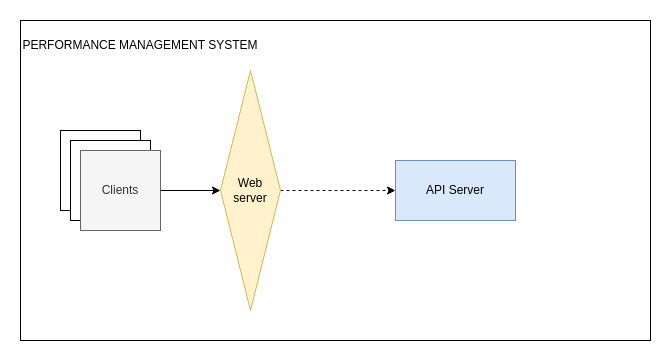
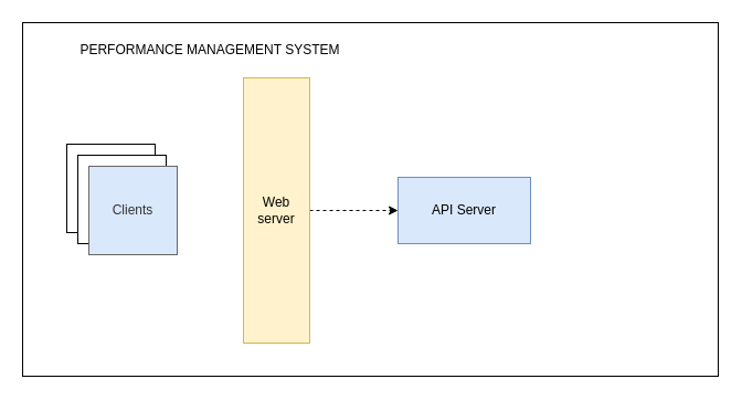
  <mxCell id="0" />
  <mxCell id="1" parent="0" />
  <mxCell id="2" value="" style="rounded=0;whiteSpace=wrap;html=1;" vertex="1" parent="1"><mxGeometry x="20" y="20" width="630" height="320" as="geometry" /></mxCell>
- <mxCell id="3" value="PERFORMANCE MANAGEMENT SYSTEM" style="text;html=1;strokeColor=none;fillColor=none;align=center;verticalAlign=middle;whiteSpace=wrap;rounded=0;" vertex="1" parent="1"><mxGeometry x="20" y="30" width="240" height="30" as="geometry" /></mxCell>
+ <mxCell id="3" value="PERFORMANCE MANAGEMENT SYSTEM" style="text;html=1;strokeColor=none;fillColor=none;align=center;verticalAlign=middle;whiteSpace=wrap;rounded=0;" vertex="1" parent="1"><mxGeometry x="70" y="30" width="240" height="30" as="geometry" /></mxCell>
  <mxCell id="4" value="" style="group" vertex="1" connectable="0" parent="1"><mxGeometry x="90" y="160" width="100" height="100" as="geometry" /></mxCell>
  <mxCell id="5" value="" style="group" vertex="1" connectable="0" parent="4"><mxGeometry x="-30" y="-30" width="100" height="100" as="geometry" /></mxCell>
  <mxCell id="6" value="" style="whiteSpace=wrap;html=1;aspect=fixed;" vertex="1" parent="5"><mxGeometry width="80" height="80" as="geometry" /></mxCell>
  <mxCell id="7" value="" style="whiteSpace=wrap;html=1;aspect=fixed;" vertex="1" parent="5"><mxGeometry x="10" y="10" width="80" height="80" as="geometry" /></mxCell>
- <mxCell id="8" value="Clients" style="whiteSpace=wrap;html=1;aspect=fixed;fillColor=#f5f5f5;fontColor=#333333;strokeColor=#666666;" vertex="1" parent="5"><mxGeometry x="20" y="20" width="80" height="80" as="geometry" /></mxCell>
+ <mxCell id="8" value="Clients" style="whiteSpace=wrap;html=1;aspect=fixed;fillColor=#dae8fc;fontColor=#333333;strokeColor=#666666;" vertex="1" parent="5"><mxGeometry x="20" y="20" width="80" height="80" as="geometry" /></mxCell>
  <mxCell id="9" style="edgeStyle=orthogonalEdgeStyle;rounded=0;orthogonalLoop=1;jettySize=auto;html=1;dashed=1;" edge="1" parent="1" source="10" target="11"><mxGeometry relative="1" as="geometry" /></mxCell>
- <mxCell id="10" value="&lt;div&gt;Web&lt;/div&gt;&lt;div&gt;server&lt;br&gt;&lt;/div&gt;" style="rhombus;whiteSpace=wrap;html=1;fillColor=#fff2cc;strokeColor=#d6b656;" vertex="1" parent="1"><mxGeometry x="220" y="70" width="60" height="240" as="geometry" /></mxCell>
- <mxCell id="11" value="API Server" style="rounded=0;whiteSpace=wrap;html=1;fillColor=#dae8fc;strokeColor=#6c8ebf;" vertex="1" parent="1"><mxGeometry x="395" y="160" width="120" height="60" as="geometry" /></mxCell>
- <mxCell id="12" style="edgeStyle=orthogonalEdgeStyle;rounded=0;orthogonalLoop=1;jettySize=auto;html=1;exitX=1;exitY=0.5;exitDx=0;exitDy=0;entryX=0;entryY=0.5;entryDx=0;entryDy=0;" edge="1" parent="1" source="8" target="10"><mxGeometry relative="1" as="geometry" /></mxCell>
+ <mxCell id="10" value="&lt;div&gt;Web&lt;/div&gt;&lt;div&gt;server&lt;br&gt;&lt;/div&gt;" style="rounded=0;whiteSpace=wrap;html=1;fillColor=#fff2cc;strokeColor=#d6b656;" vertex="1" parent="1"><mxGeometry x="220" y="70" width="60" height="240" as="geometry" /></mxCell>
+ <mxCell id="11" value="API Server" style="rounded=0;whiteSpace=wrap;html=1;fillColor=#dae8fc;strokeColor=#6c8ebf;" vertex="1" parent="1"><mxGeometry x="360" y="160" width="120" height="60" as="geometry" /></mxCell>
